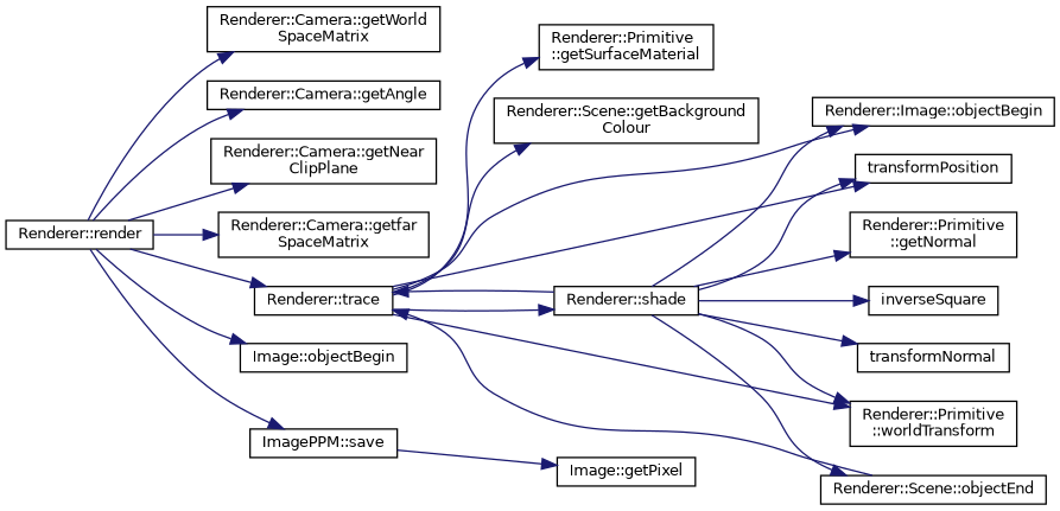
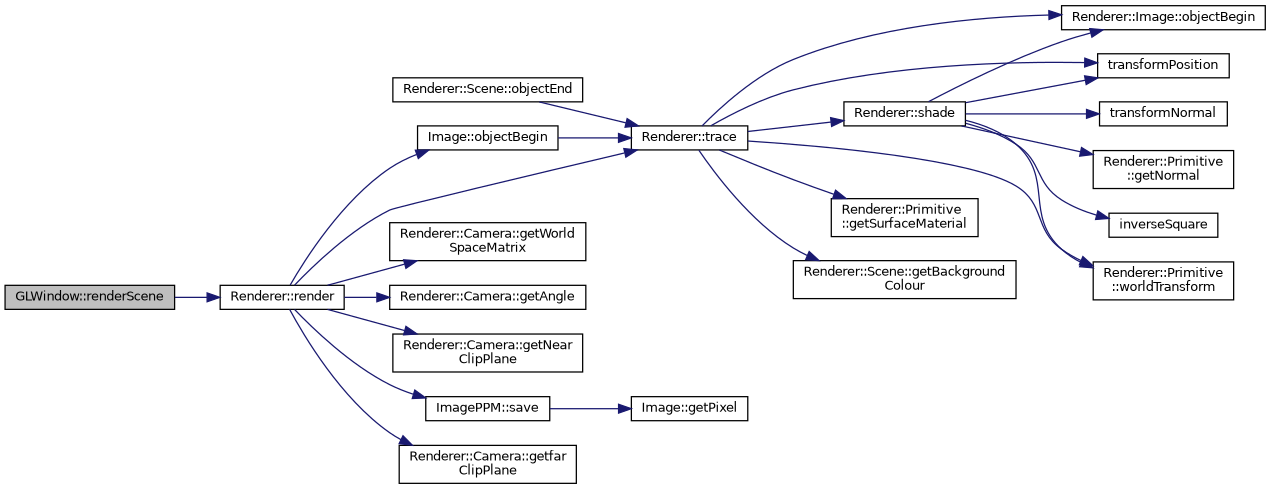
  digraph {
    rankdir=LR
    node [color=black fillcolor=white fontname=Helvetica fontsize=10 shape=record style=filled]
    edge [color=midnightblue fontname=Helvetica fontsize=10 labelfontname=Helvetica labelfontsize=10 style=solid]
+   n1 [fillcolor=grey75 fontcolor=black height=0.2 label="GLWindow::renderScene" width=0.4]
    n2 [height=0.2 label="Renderer::render" width=0.4]
    n3 [height=0.2 label="Renderer::Camera::getWorld\lSpaceMatrix" width=0.4]
    n4 [height=0.2 label="Renderer::Camera::getAngle" width=0.4]
    n5 [height=0.2 label="Renderer::Camera::getNear\lClipPlane" width=0.4]
-   n6 [height=0.2 label="Renderer::Camera::getfar\lSpaceMatrix" width=0.4]
+   n6 [height=0.2 label="Renderer::Camera::getfar\lClipPlane" width=0.4]
    n7 [height=0.2 label="Renderer::trace" width=0.4]
    n8 [height=0.2 label="Image::objectBegin" width=0.4]
    n9 [height=0.2 label="ImagePPM::save" width=0.4]
    n10 [height=0.2 label="Renderer::Image::objectBegin" width=0.4]
    n11 [height=0.2 label=transformPosition width=0.4]
    n12 [height=0.2 label="Renderer::Primitive\l::worldTransform" width=0.4]
    n13 [height=0.2 label="Renderer::Primitive\l::getSurfaceMaterial" width=0.4]
    n14 [height=0.2 label="Renderer::shade" width=0.4]
    n15 [height=0.2 label="Renderer::Scene::getBackground\lColour" width=0.4]
    n16 [height=0.2 label="Image::getPixel" width=0.4]
    n17 [height=0.2 label="Renderer::Scene::objectEnd" width=0.4]
    n18 [height=0.2 label=transformNormal width=0.4]
    n19 [height=0.2 label="Renderer::Primitive\l::getNormal" width=0.4]
    n20 [height=0.2 label=inverseSquare width=0.4]
+   n1 -> n2
    n2 -> n3
    n2 -> n4
    n2 -> n5
    n2 -> n6
    n2 -> n7
    n2 -> n8
    n2 -> n9
    n7 -> n10
    n7 -> n11
    n7 -> n12
    n7 -> n13
    n7 -> n14
    n7 -> n15
    n9 -> n16
-   n14 -> n7
+   n8 -> n7
    n14 -> n10
    n14 -> n11
    n14 -> n12
-   n14 -> n17
    n14 -> n18
    n14 -> n19
    n14 -> n20
    n17 -> n7
  }
